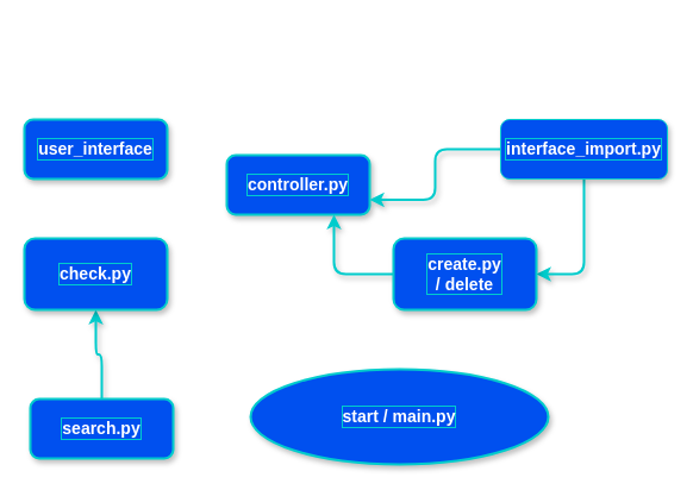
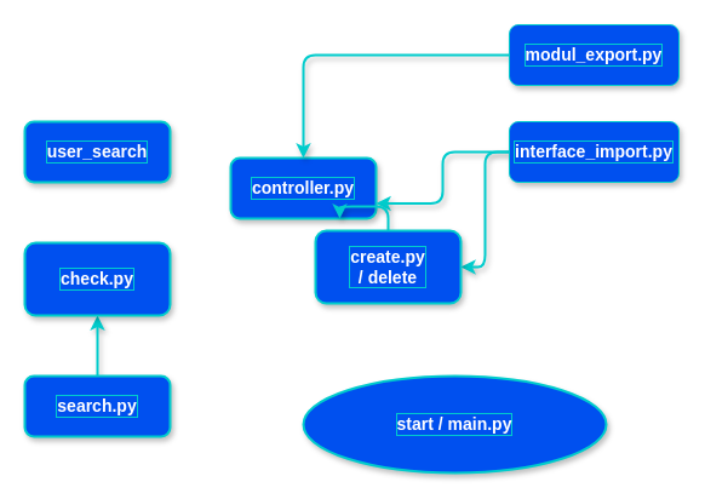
  <mxCell id="0" />
  <mxCell id="1" parent="0" />
  <mxCell id="2" value="controller.py" style="rounded=1;whiteSpace=wrap;html=1;fillColor=#0050ef;fontColor=#ffffff;strokeColor=#00CCCC;strokeWidth=2;shadow=1;sketch=0;fontStyle=1;labelBackgroundColor=none;labelBorderColor=#00CCCC;fontSize=14;" parent="1" vertex="1"><mxGeometry x="190" y="130" width="120" height="50" as="geometry" /></mxCell>
  <mxCell id="3" style="edgeStyle=orthogonalEdgeStyle;rounded=1;orthogonalLoop=1;jettySize=auto;html=1;entryX=0.5;entryY=1;entryDx=0;entryDy=0;fontColor=#FFFFFF;fillColor=#0050ef;strokeColor=#00CCCC;strokeWidth=2;shadow=1;sketch=0;fontStyle=1;labelBackgroundColor=none;labelBorderColor=#00CCCC;fontSize=14;" parent="1" source="4" target="5" edge="1"><mxGeometry relative="1" as="geometry" /></mxCell>
- <mxCell id="4" value="search.py" style="rounded=1;whiteSpace=wrap;html=1;fillColor=#0050ef;fontColor=#ffffff;strokeColor=#00CCCC;strokeWidth=2;shadow=1;sketch=0;fontStyle=1;labelBackgroundColor=none;labelBorderColor=#00CCCC;fontSize=14;" parent="1" vertex="1"><mxGeometry x="25" y="335" width="120" height="50" as="geometry" /></mxCell>
+ <mxCell id="4" value="search.py" style="rounded=1;whiteSpace=wrap;html=1;fillColor=#0050ef;fontColor=#ffffff;strokeColor=#00CCCC;strokeWidth=2;shadow=1;sketch=0;fontStyle=1;labelBackgroundColor=none;labelBorderColor=#00CCCC;fontSize=14;" parent="1" vertex="1"><mxGeometry x="20" y="310" width="120" height="50" as="geometry" /></mxCell>
  <mxCell id="5" value="&lt;font style=&quot;font-size: 14px;&quot;&gt;check.py&lt;/font&gt;" style="rounded=1;whiteSpace=wrap;html=1;fontColor=#ffffff;fillColor=#0050ef;strokeColor=#00CCCC;strokeWidth=2;shadow=1;sketch=0;fontStyle=1;labelBackgroundColor=none;labelBorderColor=#00CCCC;fontSize=14;" parent="1" vertex="1"><mxGeometry x="20" y="200" width="120" height="60" as="geometry" /></mxCell>
- <mxCell id="6" value="user_interface" style="rounded=1;whiteSpace=wrap;html=1;fontColor=#ffffff;fillColor=#0050ef;strokeColor=#00CCCC;strokeWidth=2;shadow=1;sketch=0;fontStyle=1;labelBackgroundColor=none;labelBorderColor=#00CCCC;fontSize=14;" parent="1" vertex="1"><mxGeometry x="20" y="100" width="120" height="50" as="geometry" /></mxCell>
+ <mxCell id="6" value="user_search" style="rounded=1;whiteSpace=wrap;html=1;fontColor=#ffffff;fillColor=#0050ef;strokeColor=#00CCCC;strokeWidth=2;shadow=1;sketch=0;fontStyle=1;labelBackgroundColor=none;labelBorderColor=#00CCCC;fontSize=14;" parent="1" vertex="1"><mxGeometry x="20" y="100" width="120" height="50" as="geometry" /></mxCell>
  <mxCell id="7" style="edgeStyle=orthogonalEdgeStyle;rounded=1;orthogonalLoop=1;jettySize=auto;html=1;entryX=1;entryY=0.75;entryDx=0;entryDy=0;fontColor=#FFFFFF;fillColor=#0050ef;strokeColor=#00CCCC;strokeWidth=2;shadow=1;sketch=0;fontStyle=1;labelBackgroundColor=none;labelBorderColor=#00CCCC;fontSize=14;" parent="1" source="9" target="2" edge="1"><mxGeometry relative="1" as="geometry" /></mxCell>
  <mxCell id="8" style="edgeStyle=orthogonalEdgeStyle;rounded=1;orthogonalLoop=1;jettySize=auto;html=1;entryX=1;entryY=0.5;entryDx=0;entryDy=0;fontColor=#FFFFFF;fillColor=#0050ef;strokeColor=#00CCCC;strokeWidth=2;shadow=1;sketch=0;fontStyle=1;labelBackgroundColor=none;labelBorderColor=#00CCCC;fontSize=14;" parent="1" source="9" target="13" edge="1"><mxGeometry relative="1" as="geometry" /></mxCell>
  <mxCell id="9" value="interface_import.py" style="rounded=1;whiteSpace=wrap;html=1;fontColor=#ffffff;fillColor=#0050ef;strokeColor=#00CCCC;shadow=1;sketch=0;fontStyle=1;labelBackgroundColor=none;labelBorderColor=#00CCCC;fontSize=14;" parent="1" vertex="1"><mxGeometry x="420" y="100" width="140" height="50" as="geometry" /></mxCell>
+ <mxCell id="10" style="edgeStyle=orthogonalEdgeStyle;rounded=1;orthogonalLoop=1;jettySize=auto;html=1;exitX=0;exitY=0.5;exitDx=0;exitDy=0;entryX=0.5;entryY=0;entryDx=0;entryDy=0;fontColor=#FFFFFF;fillColor=#0050ef;strokeColor=#00CCCC;strokeWidth=2;shadow=1;sketch=0;fontStyle=1;labelBackgroundColor=none;labelBorderColor=#00CCCC;fontSize=14;" parent="1" source="11" target="2" edge="1"><mxGeometry relative="1" as="geometry" /></mxCell>
+ <mxCell id="11" value="modul_export.py" style="rounded=1;whiteSpace=wrap;html=1;fontColor=#ffffff;fillColor=#0050ef;strokeColor=#00CCCC;shadow=1;sketch=0;fontStyle=1;labelBackgroundColor=none;labelBorderColor=#00CCCC;fontSize=14;" parent="1" vertex="1"><mxGeometry x="420" y="20" width="140" height="50" as="geometry" /></mxCell>
  <mxCell id="12" style="edgeStyle=orthogonalEdgeStyle;rounded=1;orthogonalLoop=1;jettySize=auto;html=1;entryX=0.75;entryY=1;entryDx=0;entryDy=0;fontColor=#FFFFFF;fillColor=#0050ef;strokeColor=#00CCCC;strokeWidth=2;shadow=1;sketch=0;fontStyle=1;labelBackgroundColor=none;labelBorderColor=#00CCCC;fontSize=14;" parent="1" source="13" target="2" edge="1"><mxGeometry relative="1" as="geometry" /></mxCell>
- <mxCell id="13" value="create.py&lt;br style=&quot;font-size: 14px;&quot;&gt;/ delete" style="rounded=1;whiteSpace=wrap;html=1;fontColor=#ffffff;fillColor=#0050ef;strokeColor=#00CCCC;strokeWidth=2;shadow=1;sketch=0;gradientColor=none;fontStyle=1;labelBackgroundColor=none;labelBorderColor=#00CCCC;fontSize=14;" parent="1" vertex="1"><mxGeometry x="330" y="200" width="120" height="60" as="geometry" /></mxCell>
- <mxCell id="14" value="start / main.py" style="ellipse;whiteSpace=wrap;html=1;rounded=1;fontColor=#FFFFFF;strokeColor=#00CCCC;strokeWidth=2;fillColor=#0050ef;gradientColor=none;shadow=1;sketch=0;gradientDirection=south;fontStyle=1;labelBackgroundColor=none;labelBorderColor=#00CCCC;fontSize=14;" vertex="1" parent="1"><mxGeometry x="210" y="310" width="250" height="80" as="geometry" /></mxCell>
+ <mxCell id="13" value="create.py&lt;br style=&quot;font-size: 14px;&quot;&gt;/ delete" style="rounded=1;whiteSpace=wrap;html=1;fontColor=#ffffff;fillColor=#0050ef;strokeColor=#00CCCC;strokeWidth=2;shadow=1;sketch=0;gradientColor=none;fontStyle=1;labelBackgroundColor=none;labelBorderColor=#00CCCC;fontSize=14;" parent="1" vertex="1"><mxGeometry x="260" y="190" width="120" height="60" as="geometry" /></mxCell>
+ <mxCell id="14" value="start / main.py" style="ellipse;whiteSpace=wrap;html=1;rounded=1;fontColor=#FFFFFF;strokeColor=#00CCCC;strokeWidth=2;fillColor=#0050ef;gradientColor=none;shadow=1;sketch=0;gradientDirection=south;fontStyle=1;labelBackgroundColor=none;labelBorderColor=#00CCCC;fontSize=14;" vertex="1" parent="1"><mxGeometry x="250" y="310" width="250" height="80" as="geometry" /></mxCell>
